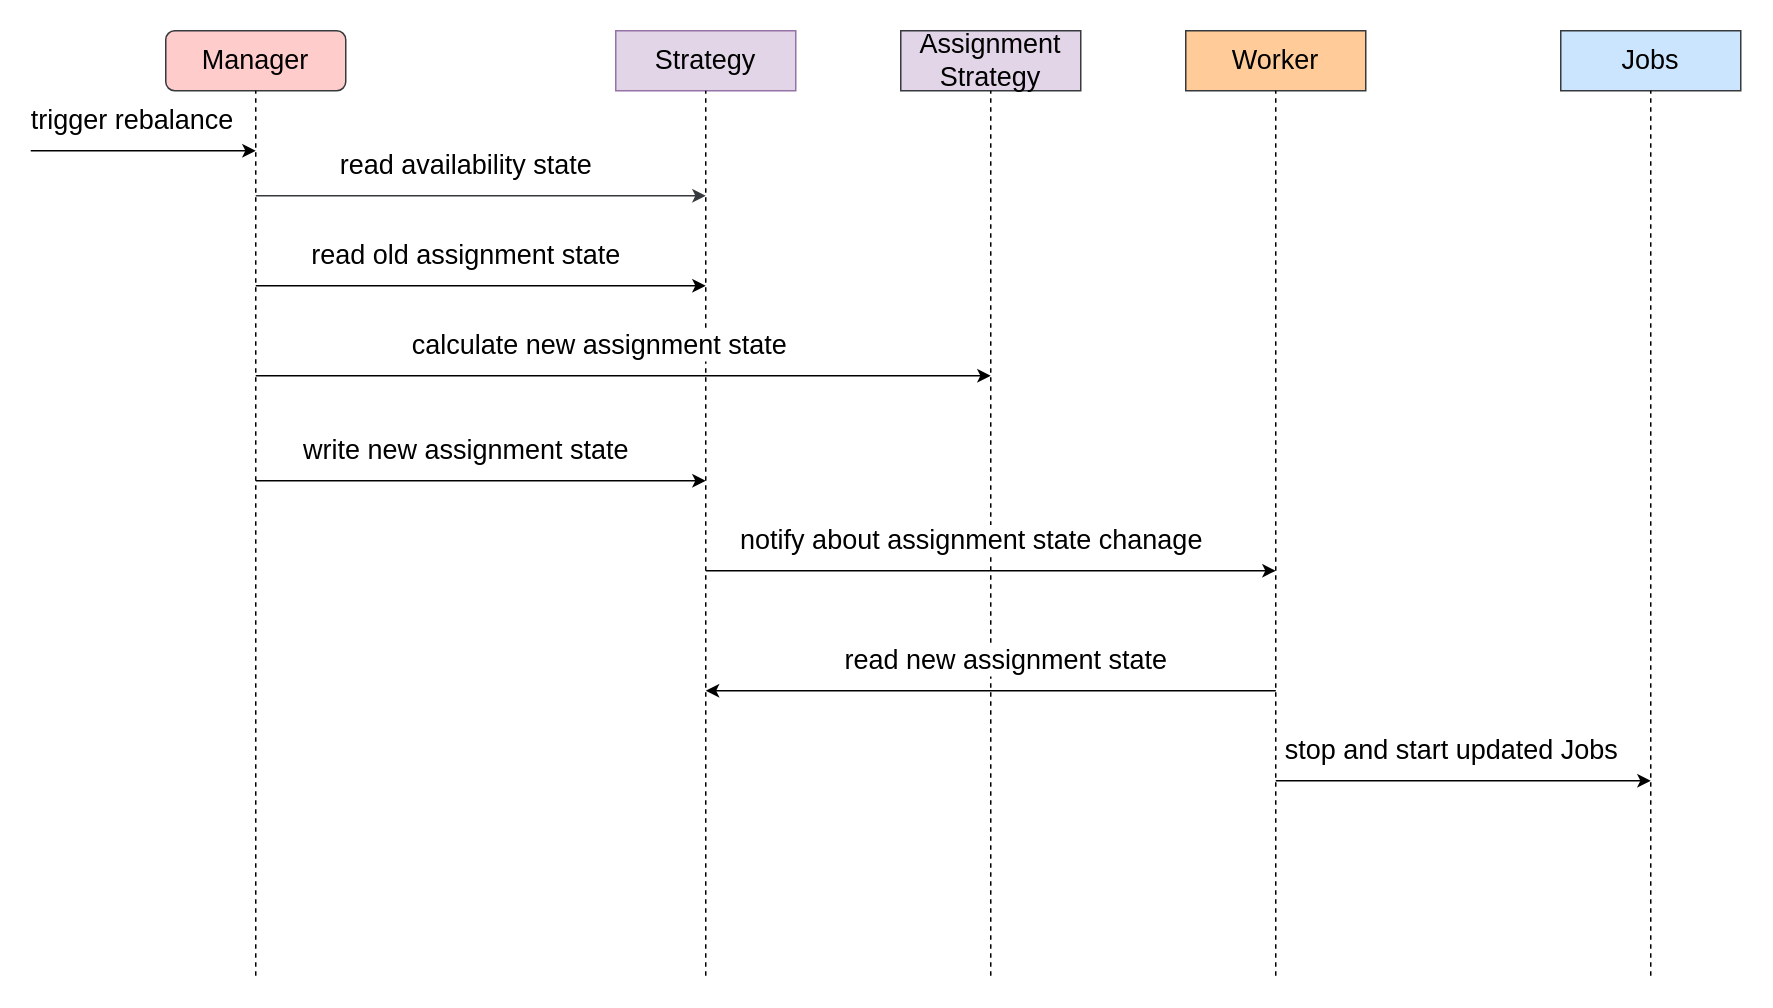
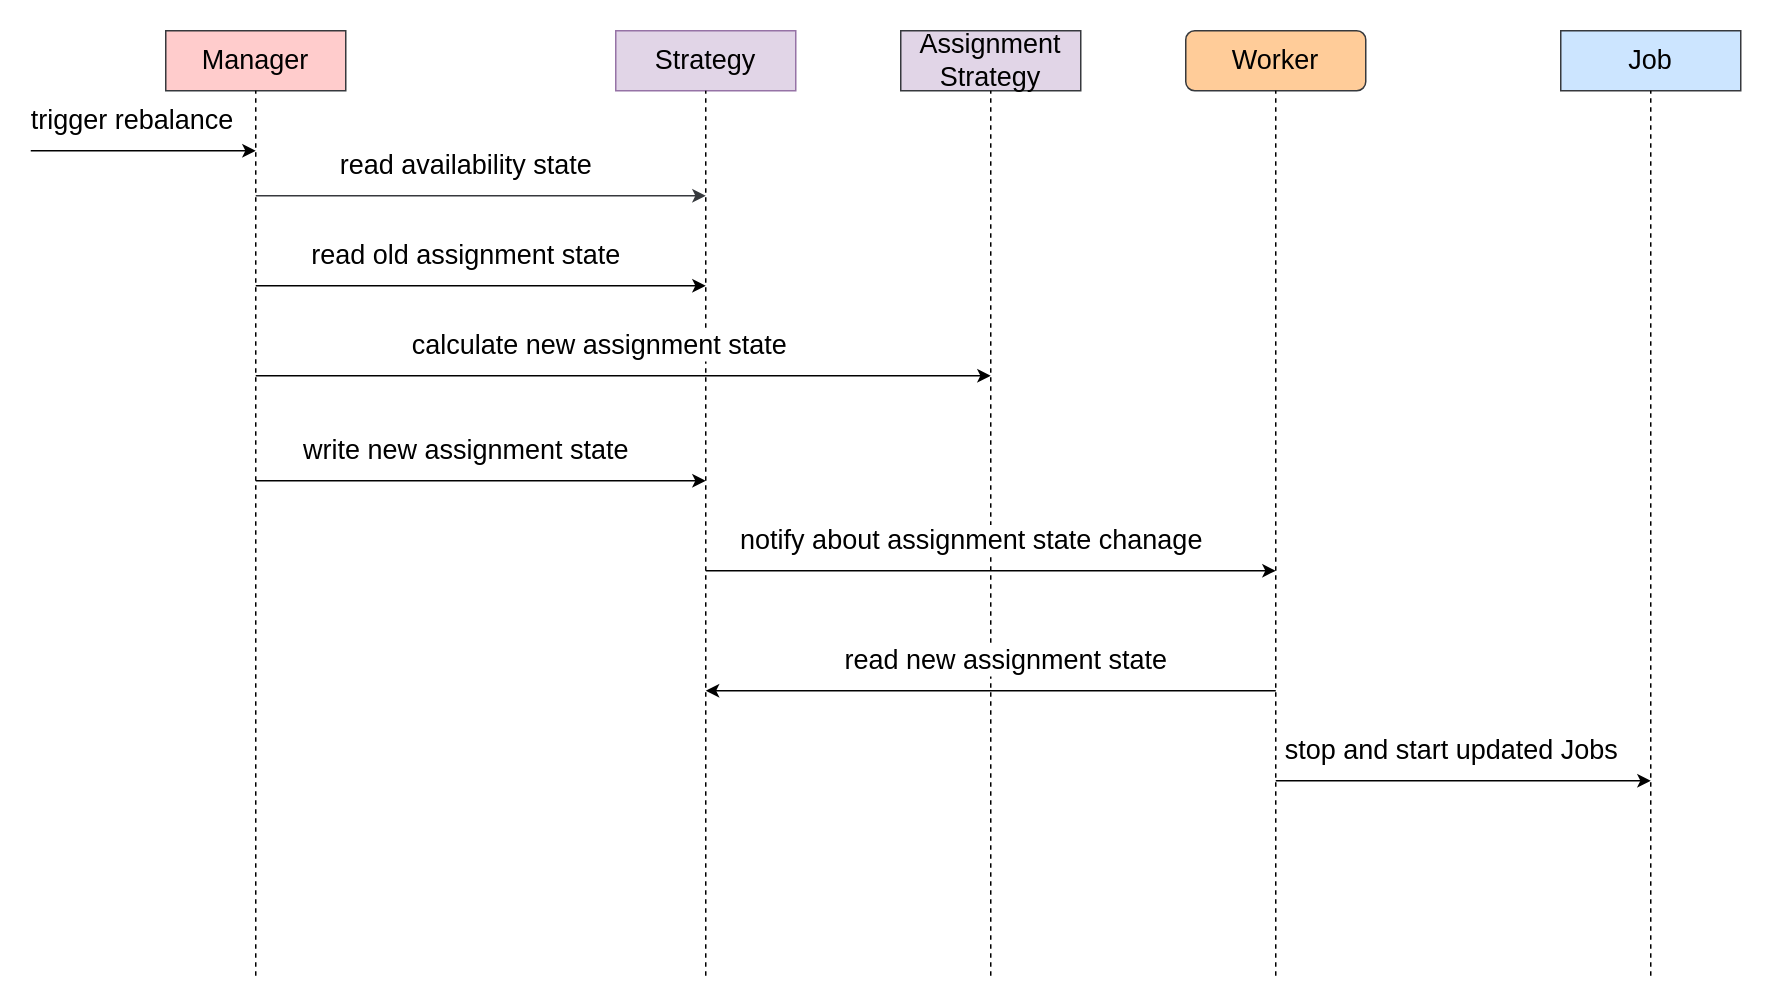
  <mxCell id="0" />
  <mxCell id="1" parent="0" />
  <mxCell id="2" value="" style="group" vertex="1" connectable="0" parent="1"><mxGeometry x="110" y="20" width="120" height="630" as="geometry" /></mxCell>
- <mxCell id="3" value="Manager" style="whiteSpace=wrap;html=1;fontSize=18;fillColor=#ffcccc;strokeColor=#36393d;rounded=1;" vertex="1" parent="2"><mxGeometry width="120" height="40" as="geometry" /></mxCell>
+ <mxCell id="3" value="Manager" style="rounded=0;whiteSpace=wrap;html=1;fontSize=18;fillColor=#ffcccc;strokeColor=#36393d;" vertex="1" parent="2"><mxGeometry width="120" height="40" as="geometry" /></mxCell>
  <mxCell id="4" value="" style="endArrow=none;dashed=1;html=1;fontSize=18;entryX=0.5;entryY=1;entryDx=0;entryDy=0;" edge="1" parent="2" target="3"><mxGeometry width="50" height="50" relative="1" as="geometry"><mxPoint x="60" y="630" as="sourcePoint" /><mxPoint x="130" y="100" as="targetPoint" /></mxGeometry></mxCell>
  <mxCell id="5" value="read availability state" style="endArrow=classic;html=1;fontSize=18;fillColor=#ffcccc;strokeColor=#36393d;" edge="1" parent="2"><mxGeometry x="-0.067" y="20" width="50" height="50" relative="1" as="geometry"><mxPoint x="60" y="110" as="sourcePoint" /><mxPoint x="360" y="110" as="targetPoint" /><mxPoint as="offset" /></mxGeometry></mxCell>
  <mxCell id="6" value="" style="group" vertex="1" connectable="0" parent="1"><mxGeometry x="410" y="20" width="120" height="630" as="geometry" /></mxCell>
  <mxCell id="7" value="Strategy" style="rounded=0;whiteSpace=wrap;html=1;fontSize=18;fillColor=#e1d5e7;strokeColor=#9673a6;" vertex="1" parent="6"><mxGeometry width="120" height="40" as="geometry" /></mxCell>
  <mxCell id="8" value="" style="endArrow=none;dashed=1;html=1;fontSize=18;entryX=0.5;entryY=1;entryDx=0;entryDy=0;" edge="1" parent="6" target="7"><mxGeometry width="50" height="50" relative="1" as="geometry"><mxPoint x="60" y="630" as="sourcePoint" /><mxPoint x="130" y="100" as="targetPoint" /></mxGeometry></mxCell>
  <mxCell id="9" value="calculate new assignment state" style="endArrow=classic;html=1;fontSize=18;" edge="1" parent="6"><mxGeometry x="-0.067" y="20" width="50" height="50" relative="1" as="geometry"><mxPoint x="-240" y="230" as="sourcePoint" /><mxPoint x="250" y="230" as="targetPoint" /><mxPoint as="offset" /></mxGeometry></mxCell>
  <mxCell id="10" value="trigger rebalance&amp;nbsp;" style="endArrow=classic;html=1;fontSize=18;" edge="1" parent="1"><mxGeometry x="-0.067" y="20" width="50" height="50" relative="1" as="geometry"><mxPoint x="20" y="100" as="sourcePoint" /><mxPoint x="170" y="100" as="targetPoint" /><mxPoint as="offset" /></mxGeometry></mxCell>
  <mxCell id="11" value="" style="group" vertex="1" connectable="0" parent="1"><mxGeometry x="790" y="20" width="120" height="630" as="geometry" /></mxCell>
- <mxCell id="12" value="Worker" style="rounded=0;whiteSpace=wrap;html=1;fontSize=18;fillColor=#ffcc99;strokeColor=#36393d;" vertex="1" parent="11"><mxGeometry width="120" height="40" as="geometry" /></mxCell>
+ <mxCell id="12" value="Worker" style="whiteSpace=wrap;html=1;fontSize=18;fillColor=#ffcc99;strokeColor=#36393d;rounded=1;" vertex="1" parent="11"><mxGeometry width="120" height="40" as="geometry" /></mxCell>
  <mxCell id="13" value="" style="endArrow=none;dashed=1;html=1;fontSize=18;entryX=0.5;entryY=1;entryDx=0;entryDy=0;" edge="1" parent="11" target="12"><mxGeometry width="50" height="50" relative="1" as="geometry"><mxPoint x="60" y="630" as="sourcePoint" /><mxPoint x="130" y="100" as="targetPoint" /></mxGeometry></mxCell>
  <mxCell id="14" value="read old assignment state" style="endArrow=classic;html=1;fontSize=18;" edge="1" parent="1"><mxGeometry x="-0.067" y="20" width="50" height="50" relative="1" as="geometry"><mxPoint x="170" y="190" as="sourcePoint" /><mxPoint x="470" y="190" as="targetPoint" /><mxPoint as="offset" /></mxGeometry></mxCell>
  <mxCell id="15" value="write new assignment state" style="endArrow=classic;html=1;fontSize=18;" edge="1" parent="1"><mxGeometry x="-0.067" y="20" width="50" height="50" relative="1" as="geometry"><mxPoint x="170" y="320" as="sourcePoint" /><mxPoint x="470" y="320" as="targetPoint" /><mxPoint as="offset" /></mxGeometry></mxCell>
  <mxCell id="16" value="" style="group" vertex="1" connectable="0" parent="1"><mxGeometry x="600" y="20" width="120" height="630" as="geometry" /></mxCell>
  <mxCell id="17" value="Assignment Strategy" style="rounded=0;whiteSpace=wrap;html=1;fontSize=18;fillColor=#e1d5e7;strokeColor=#36393d;" vertex="1" parent="16"><mxGeometry width="120" height="40" as="geometry" /></mxCell>
  <mxCell id="18" value="" style="endArrow=none;dashed=1;html=1;fontSize=18;entryX=0.5;entryY=1;entryDx=0;entryDy=0;" edge="1" parent="16" target="17"><mxGeometry width="50" height="50" relative="1" as="geometry"><mxPoint x="60" y="630" as="sourcePoint" /><mxPoint x="130" y="100" as="targetPoint" /></mxGeometry></mxCell>
  <mxCell id="19" value="notify about assignment state chanage" style="endArrow=classic;html=1;fontSize=18;" edge="1" parent="16"><mxGeometry x="-0.067" y="20" width="50" height="50" relative="1" as="geometry"><mxPoint x="-130" y="360" as="sourcePoint" /><mxPoint x="250" y="360" as="targetPoint" /><mxPoint as="offset" /></mxGeometry></mxCell>
  <mxCell id="20" value="read new assignment state" style="endArrow=classic;html=1;fontSize=18;" edge="1" parent="1"><mxGeometry x="-0.053" y="-20" width="50" height="50" relative="1" as="geometry"><mxPoint x="850" y="460" as="sourcePoint" /><mxPoint x="470" y="460" as="targetPoint" /><mxPoint as="offset" /></mxGeometry></mxCell>
  <mxCell id="21" value="" style="group" vertex="1" connectable="0" parent="1"><mxGeometry x="1040" y="20" width="120" height="630" as="geometry" /></mxCell>
- <mxCell id="22" value="Jobs" style="rounded=0;whiteSpace=wrap;html=1;fontSize=18;fillColor=#cce5ff;strokeColor=#36393d;" vertex="1" parent="21"><mxGeometry width="120" height="40" as="geometry" /></mxCell>
+ <mxCell id="22" value="Job" style="rounded=0;whiteSpace=wrap;html=1;fontSize=18;fillColor=#cce5ff;strokeColor=#36393d;" vertex="1" parent="21"><mxGeometry width="120" height="40" as="geometry" /></mxCell>
  <mxCell id="23" value="" style="endArrow=none;dashed=1;html=1;fontSize=18;entryX=0.5;entryY=1;entryDx=0;entryDy=0;" edge="1" parent="21" target="22"><mxGeometry width="50" height="50" relative="1" as="geometry"><mxPoint x="60" y="630" as="sourcePoint" /><mxPoint x="130" y="100" as="targetPoint" /></mxGeometry></mxCell>
  <mxCell id="24" value="stop and start updated Jobs" style="endArrow=classic;html=1;fontSize=18;" edge="1" parent="1"><mxGeometry x="-0.067" y="20" width="50" height="50" relative="1" as="geometry"><mxPoint x="850" y="520" as="sourcePoint" /><mxPoint x="1100" y="520" as="targetPoint" /><mxPoint as="offset" /></mxGeometry></mxCell>
